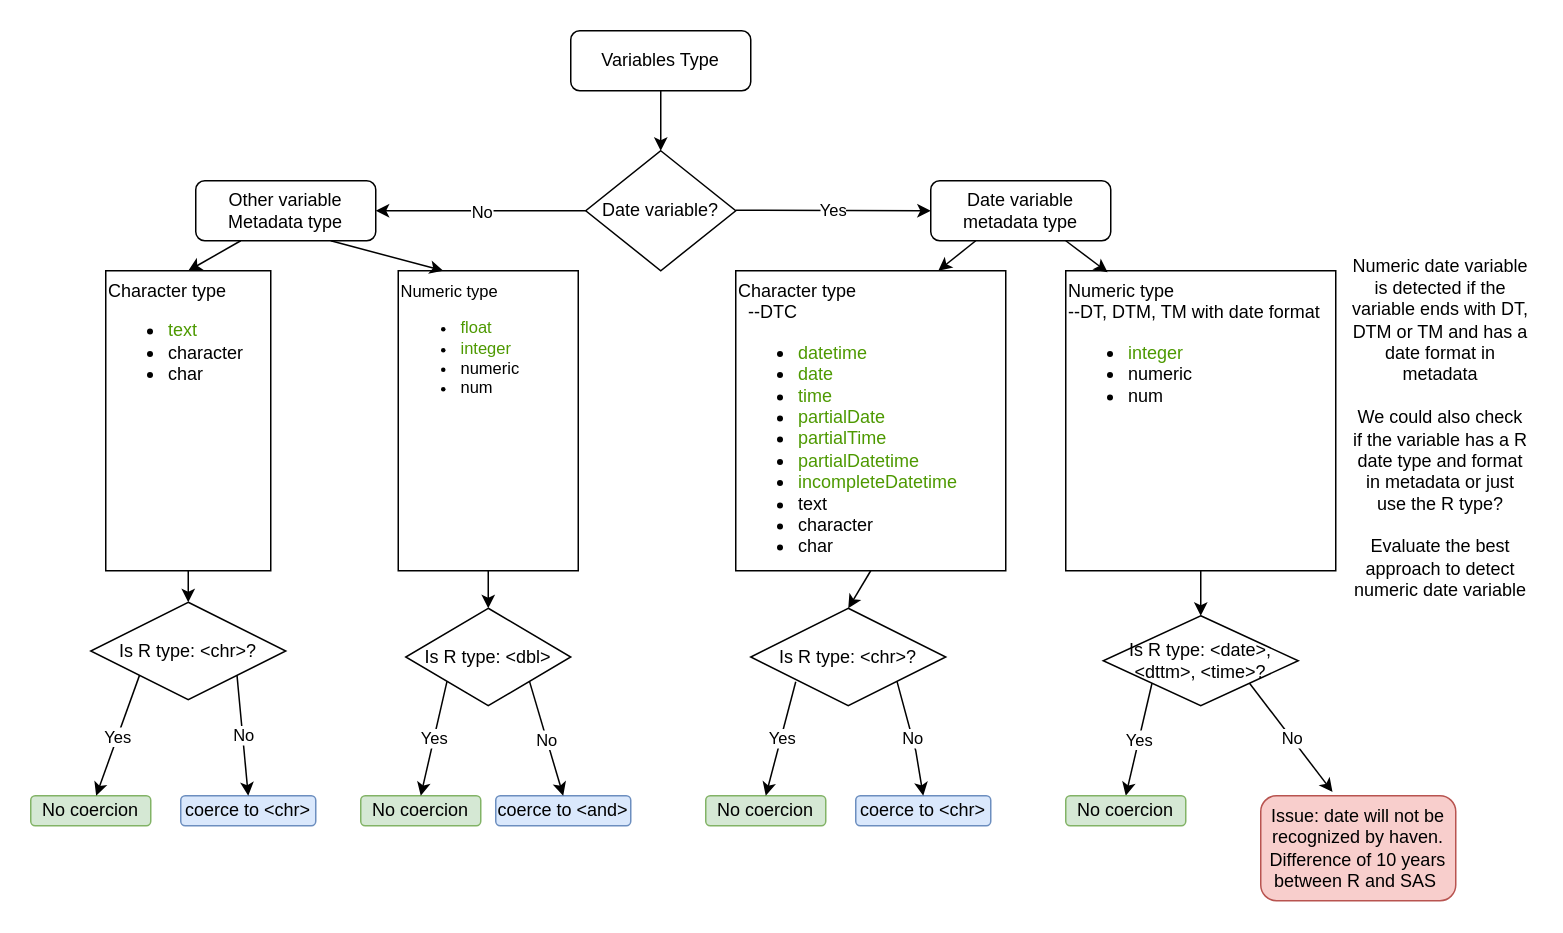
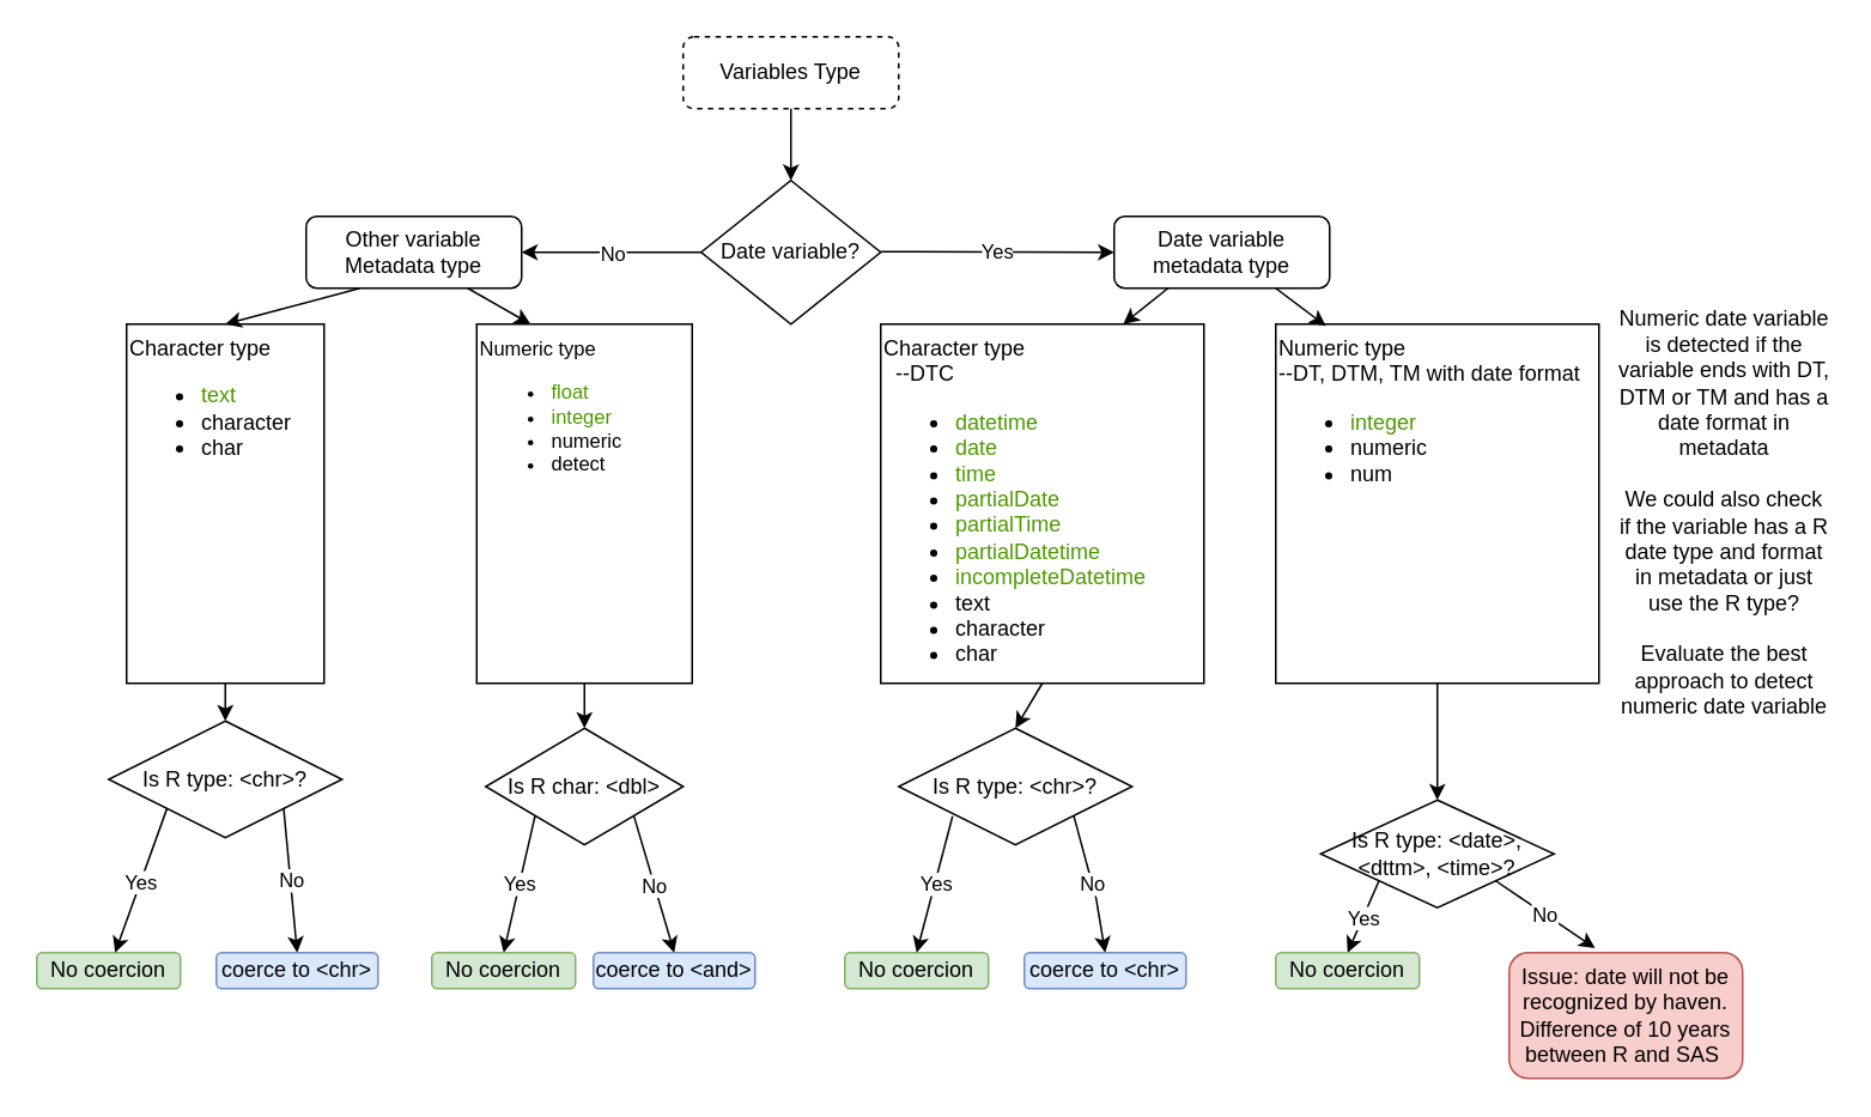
  <mxCell id="0" />
  <mxCell id="1" parent="0" />
- <mxCell id="2" value="Variables Type" style="rounded=1;whiteSpace=wrap;html=1;fontSize=12;glass=0;strokeWidth=1;shadow=0;" parent="1" vertex="1"><mxGeometry x="380" y="20" width="120" height="40" as="geometry" /></mxCell>
+ <mxCell id="2" value="Variables Type" style="rounded=1;whiteSpace=wrap;html=1;fontSize=12;glass=0;strokeWidth=1;shadow=0;dashed=1;" parent="1" vertex="1"><mxGeometry x="380" y="20" width="120" height="40" as="geometry" /></mxCell>
  <mxCell id="3" value="Date variable?" style="rhombus;whiteSpace=wrap;html=1;" vertex="1" parent="1"><mxGeometry x="390" y="100" width="100" height="80" as="geometry" /></mxCell>
- <mxCell id="4" value="Other variable Metadata type" style="rounded=1;whiteSpace=wrap;html=1;" vertex="1" parent="1"><mxGeometry x="130" y="120" width="120" height="40" as="geometry" /></mxCell>
+ <mxCell id="4" value="Other variable Metadata type" style="rounded=1;whiteSpace=wrap;html=1;" vertex="1" parent="1"><mxGeometry x="170" y="120" width="120" height="40" as="geometry" /></mxCell>
  <mxCell id="5" value="Date variable metadata type" style="rounded=1;whiteSpace=wrap;html=1;" vertex="1" parent="1"><mxGeometry x="620" y="120" width="120" height="40" as="geometry" /></mxCell>
  <mxCell id="6" value="Character type&lt;br&gt;&lt;ul&gt;&lt;li style=&quot;&quot;&gt;&lt;font color=&quot;#4d9900&quot;&gt;text&lt;/font&gt;&lt;/li&gt;&lt;li style=&quot;&quot;&gt;character&lt;/li&gt;&lt;li style=&quot;&quot;&gt;char&lt;/li&gt;&lt;/ul&gt;" style="shape=label;perimeter=rectanglePerimeter;whiteSpace=wrap;html=1;fixedSize=1;align=left;verticalAlign=top;" vertex="1" parent="1"><mxGeometry x="70" y="180" width="110" height="200" as="geometry" /></mxCell>
  <mxCell id="7" value="Numeric type&lt;br&gt;--DT, DTM, TM with date format&lt;br&gt;&lt;ul&gt;&lt;li&gt;&lt;font color=&quot;#4d9900&quot;&gt;integer&lt;/font&gt;&lt;/li&gt;&lt;li&gt;numeric&lt;/li&gt;&lt;li&gt;num&lt;/li&gt;&lt;/ul&gt;" style="shape=label;perimeter=rectanglePerimeter;whiteSpace=wrap;html=1;fixedSize=1;align=left;verticalAlign=top;" vertex="1" parent="1"><mxGeometry x="710" y="180" width="180" height="200" as="geometry" /></mxCell>
  <mxCell id="8" value="Character type&lt;br&gt;&amp;nbsp; --DTC&lt;br&gt;&lt;ul&gt;&lt;li&gt;&lt;font color=&quot;#4d9900&quot;&gt;datetime&lt;/font&gt;&lt;/li&gt;&lt;li&gt;&lt;font color=&quot;#4d9900&quot;&gt;date&lt;/font&gt;&lt;/li&gt;&lt;li&gt;&lt;font color=&quot;#4d9900&quot;&gt;time&lt;/font&gt;&lt;/li&gt;&lt;li&gt;&lt;font color=&quot;#4d9900&quot;&gt;partialDate&lt;/font&gt;&lt;/li&gt;&lt;li&gt;&lt;font color=&quot;#4d9900&quot;&gt;partialTime&lt;/font&gt;&lt;/li&gt;&lt;li&gt;&lt;font color=&quot;#4d9900&quot;&gt;partialDatetime&lt;/font&gt;&lt;/li&gt;&lt;li&gt;&lt;font color=&quot;#4d9900&quot;&gt;incompleteDatetime&lt;/font&gt;&lt;/li&gt;&lt;li&gt;text&lt;/li&gt;&lt;li&gt;character&lt;/li&gt;&lt;li&gt;char&lt;/li&gt;&lt;/ul&gt;" style="shape=label;perimeter=rectanglePerimeter;whiteSpace=wrap;html=1;fixedSize=1;verticalAlign=top;align=left;" vertex="1" parent="1"><mxGeometry x="490" y="180" width="180" height="200" as="geometry" /></mxCell>
- <mxCell id="9" value="&lt;font style=&quot;font-size: 11px;&quot;&gt;Numeric type&lt;br&gt;&lt;/font&gt;&lt;ul style=&quot;font-size: 11px;&quot;&gt;&lt;li style=&quot;&quot;&gt;&lt;font color=&quot;#4d9900&quot; style=&quot;font-size: 11px;&quot;&gt;float&lt;/font&gt;&lt;/li&gt;&lt;li style=&quot;&quot;&gt;&lt;font color=&quot;#4d9900&quot; style=&quot;font-size: 11px;&quot;&gt;integer&lt;/font&gt;&lt;/li&gt;&lt;li style=&quot;&quot;&gt;&lt;font style=&quot;font-size: 11px;&quot;&gt;numeric&lt;/font&gt;&lt;/li&gt;&lt;li style=&quot;&quot;&gt;&lt;font style=&quot;font-size: 11px;&quot;&gt;num&lt;/font&gt;&lt;/li&gt;&lt;/ul&gt;" style="shape=label;perimeter=rectanglePerimeter;whiteSpace=wrap;html=1;fixedSize=1;align=left;verticalAlign=top;" vertex="1" parent="1"><mxGeometry x="265" y="180" width="120" height="200" as="geometry" /></mxCell>
+ <mxCell id="9" value="&lt;font style=&quot;font-size: 11px;&quot;&gt;Numeric type&lt;br&gt;&lt;/font&gt;&lt;ul style=&quot;font-size: 11px;&quot;&gt;&lt;li style=&quot;&quot;&gt;&lt;font color=&quot;#4d9900&quot; style=&quot;font-size: 11px;&quot;&gt;float&lt;/font&gt;&lt;/li&gt;&lt;li style=&quot;&quot;&gt;&lt;font color=&quot;#4d9900&quot; style=&quot;font-size: 11px;&quot;&gt;integer&lt;/font&gt;&lt;/li&gt;&lt;li style=&quot;&quot;&gt;&lt;font style=&quot;font-size: 11px;&quot;&gt;numeric&lt;/font&gt;&lt;/li&gt;&lt;li style=&quot;&quot;&gt;&lt;font style=&quot;font-size: 11px;&quot;&gt;detect&lt;/font&gt;&lt;/li&gt;&lt;/ul&gt;" style="shape=label;perimeter=rectanglePerimeter;whiteSpace=wrap;html=1;fixedSize=1;align=left;verticalAlign=top;" vertex="1" parent="1"><mxGeometry x="265" y="180" width="120" height="200" as="geometry" /></mxCell>
  <mxCell id="10" value="" style="endArrow=classic;html=1;rounded=0;entryX=0;entryY=0.5;entryDx=0;entryDy=0;" edge="1" parent="1" target="5"><mxGeometry relative="1" as="geometry"><mxPoint x="490" y="139.66" as="sourcePoint" /><mxPoint x="590" y="139.66" as="targetPoint" /></mxGeometry></mxCell>
  <mxCell id="11" value="Yes" style="edgeLabel;resizable=0;html=1;align=center;verticalAlign=middle;" connectable="0" vertex="1" parent="10"><mxGeometry relative="1" as="geometry" /></mxCell>
  <mxCell id="12" value="" style="endArrow=classic;html=1;rounded=0;entryX=1;entryY=0.5;entryDx=0;entryDy=0;" edge="1" parent="1" source="3" target="4"><mxGeometry relative="1" as="geometry"><mxPoint x="380" y="200" as="sourcePoint" /><mxPoint x="520" y="250" as="targetPoint" /></mxGeometry></mxCell>
  <mxCell id="13" value="No" style="edgeLabel;resizable=0;html=1;align=center;verticalAlign=middle;" connectable="0" vertex="1" parent="12"><mxGeometry relative="1" as="geometry" /></mxCell>
  <mxCell id="14" value="" style="endArrow=classic;html=1;rounded=0;entryX=0.5;entryY=0;entryDx=0;entryDy=0;exitX=0.5;exitY=1;exitDx=0;exitDy=0;" edge="1" parent="1" source="2" target="3"><mxGeometry width="50" height="50" relative="1" as="geometry"><mxPoint x="440" y="80" as="sourcePoint" /><mxPoint x="490" y="220" as="targetPoint" /></mxGeometry></mxCell>
  <mxCell id="15" value="" style="endArrow=classic;html=1;rounded=0;exitX=0.25;exitY=1;exitDx=0;exitDy=0;entryX=0.5;entryY=0;entryDx=0;entryDy=0;" edge="1" parent="1" source="4" target="6"><mxGeometry width="50" height="50" relative="1" as="geometry"><mxPoint x="420" y="230" as="sourcePoint" /><mxPoint x="470" y="180" as="targetPoint" /></mxGeometry></mxCell>
  <mxCell id="16" value="" style="endArrow=classic;html=1;rounded=0;exitX=0.75;exitY=1;exitDx=0;exitDy=0;entryX=0.25;entryY=0;entryDx=0;entryDy=0;" edge="1" parent="1" source="4" target="9"><mxGeometry width="50" height="50" relative="1" as="geometry"><mxPoint x="420" y="230" as="sourcePoint" /><mxPoint x="470" y="180" as="targetPoint" /></mxGeometry></mxCell>
  <mxCell id="17" value="" style="endArrow=classic;html=1;rounded=0;exitX=0.25;exitY=1;exitDx=0;exitDy=0;entryX=0.75;entryY=0;entryDx=0;entryDy=0;" edge="1" parent="1" source="5" target="8"><mxGeometry width="50" height="50" relative="1" as="geometry"><mxPoint x="420" y="230" as="sourcePoint" /><mxPoint x="470" y="180" as="targetPoint" /></mxGeometry></mxCell>
  <mxCell id="18" value="" style="endArrow=classic;html=1;rounded=0;exitX=0.75;exitY=1;exitDx=0;exitDy=0;entryX=0.155;entryY=0.005;entryDx=0;entryDy=0;entryPerimeter=0;" edge="1" parent="1" source="5" target="7"><mxGeometry width="50" height="50" relative="1" as="geometry"><mxPoint x="420" y="230" as="sourcePoint" /><mxPoint x="470" y="180" as="targetPoint" /></mxGeometry></mxCell>
- <mxCell id="19" value="Is R type: &amp;lt;dbl&amp;gt;" style="rhombus;whiteSpace=wrap;html=1;" vertex="1" parent="1"><mxGeometry x="270" y="405" width="110" height="65" as="geometry" /></mxCell>
+ <mxCell id="19" value="Is R char: &amp;lt;dbl&amp;gt;" style="rhombus;whiteSpace=wrap;html=1;" vertex="1" parent="1"><mxGeometry x="270" y="405" width="110" height="65" as="geometry" /></mxCell>
  <mxCell id="20" value="Is R type: &amp;lt;chr&amp;gt;?" style="rhombus;whiteSpace=wrap;html=1;" vertex="1" parent="1"><mxGeometry x="60" y="401" width="130" height="65" as="geometry" /></mxCell>
- <mxCell id="21" value="Is R type: &amp;lt;date&amp;gt;, &amp;lt;dttm&amp;gt;, &amp;lt;time&amp;gt;?" style="rhombus;whiteSpace=wrap;html=1;" vertex="1" parent="1"><mxGeometry x="735" y="410" width="130" height="60" as="geometry" /></mxCell>
+ <mxCell id="21" value="Is R type: &amp;lt;date&amp;gt;, &amp;lt;dttm&amp;gt;, &amp;lt;time&amp;gt;?" style="rhombus;whiteSpace=wrap;html=1;" vertex="1" parent="1"><mxGeometry x="735" y="445" width="130" height="60" as="geometry" /></mxCell>
  <mxCell id="22" value="No coercion" style="rounded=1;whiteSpace=wrap;html=1;fillColor=#d5e8d4;strokeColor=#82b366;" vertex="1" parent="1"><mxGeometry x="20" y="530" width="80" height="20" as="geometry" /></mxCell>
  <mxCell id="23" value="coerce to &amp;lt;chr&amp;gt;" style="rounded=1;whiteSpace=wrap;html=1;fillColor=#dae8fc;strokeColor=#6c8ebf;" vertex="1" parent="1"><mxGeometry x="120" y="530" width="90" height="20" as="geometry" /></mxCell>
  <mxCell id="24" value="No coercion" style="rounded=1;whiteSpace=wrap;html=1;fillColor=#d5e8d4;strokeColor=#82b366;" vertex="1" parent="1"><mxGeometry x="240" y="530" width="80" height="20" as="geometry" /></mxCell>
  <mxCell id="25" value="coerce to &amp;lt;and&amp;gt;" style="rounded=1;whiteSpace=wrap;html=1;fillColor=#dae8fc;strokeColor=#6c8ebf;" vertex="1" parent="1"><mxGeometry x="330" y="530" width="90" height="20" as="geometry" /></mxCell>
  <mxCell id="26" value="Is R type: &amp;lt;chr&amp;gt;?" style="rhombus;whiteSpace=wrap;html=1;" vertex="1" parent="1"><mxGeometry x="500" y="405" width="130" height="65" as="geometry" /></mxCell>
  <mxCell id="27" value="No coercion" style="rounded=1;whiteSpace=wrap;html=1;fillColor=#d5e8d4;strokeColor=#82b366;" vertex="1" parent="1"><mxGeometry x="470" y="530" width="80" height="20" as="geometry" /></mxCell>
  <mxCell id="28" value="coerce to &amp;lt;chr&amp;gt;" style="rounded=1;whiteSpace=wrap;html=1;fillColor=#dae8fc;strokeColor=#6c8ebf;" vertex="1" parent="1"><mxGeometry x="570" y="530" width="90" height="20" as="geometry" /></mxCell>
  <mxCell id="29" value="" style="endArrow=classic;html=1;rounded=0;exitX=0;exitY=1;exitDx=0;exitDy=0;" edge="1" parent="1" source="20" target="22"><mxGeometry relative="1" as="geometry"><mxPoint x="400" y="500" as="sourcePoint" /><mxPoint x="500" y="500" as="targetPoint" /></mxGeometry></mxCell>
  <mxCell id="30" value="Yes" style="edgeLabel;resizable=0;html=1;align=center;verticalAlign=middle;" connectable="0" vertex="1" parent="29"><mxGeometry relative="1" as="geometry" /></mxCell>
  <mxCell id="31" value="" style="endArrow=classic;html=1;rounded=0;entryX=0.5;entryY=0;entryDx=0;entryDy=0;exitX=0;exitY=1;exitDx=0;exitDy=0;" edge="1" parent="1" source="19" target="24"><mxGeometry relative="1" as="geometry"><mxPoint x="300" y="500" as="sourcePoint" /><mxPoint x="260" y="540" as="targetPoint" /></mxGeometry></mxCell>
  <mxCell id="32" value="Yes" style="edgeLabel;resizable=0;html=1;align=center;verticalAlign=middle;" connectable="0" vertex="1" parent="31"><mxGeometry relative="1" as="geometry" /></mxCell>
  <mxCell id="33" value="" style="endArrow=classic;html=1;rounded=0;entryX=0.5;entryY=0;entryDx=0;entryDy=0;" edge="1" parent="1" target="27"><mxGeometry relative="1" as="geometry"><mxPoint x="530" y="454" as="sourcePoint" /><mxPoint x="532" y="530" as="targetPoint" /></mxGeometry></mxCell>
  <mxCell id="34" value="Yes" style="edgeLabel;resizable=0;html=1;align=center;verticalAlign=middle;" connectable="0" vertex="1" parent="33"><mxGeometry relative="1" as="geometry" /></mxCell>
  <mxCell id="35" value="" style="endArrow=classic;html=1;rounded=0;exitX=0;exitY=1;exitDx=0;exitDy=0;entryX=0.5;entryY=0;entryDx=0;entryDy=0;" edge="1" parent="1" source="21" target="37"><mxGeometry relative="1" as="geometry"><mxPoint x="770" y="470" as="sourcePoint" /><mxPoint x="760" y="540" as="targetPoint" /></mxGeometry></mxCell>
  <mxCell id="36" value="Yes" style="edgeLabel;resizable=0;html=1;align=center;verticalAlign=middle;" connectable="0" vertex="1" parent="35"><mxGeometry relative="1" as="geometry" /></mxCell>
  <mxCell id="37" value="No coercion" style="rounded=1;whiteSpace=wrap;html=1;fillColor=#d5e8d4;strokeColor=#82b366;" vertex="1" parent="1"><mxGeometry x="710" y="530" width="80" height="20" as="geometry" /></mxCell>
  <mxCell id="38" value="" style="endArrow=classic;html=1;rounded=0;exitX=1;exitY=1;exitDx=0;exitDy=0;entryX=0.5;entryY=0;entryDx=0;entryDy=0;" edge="1" parent="1" source="19" target="25"><mxGeometry relative="1" as="geometry"><mxPoint x="400" y="490" as="sourcePoint" /><mxPoint x="500" y="490" as="targetPoint" /></mxGeometry></mxCell>
  <mxCell id="39" value="No" style="edgeLabel;resizable=0;html=1;align=center;verticalAlign=middle;" connectable="0" vertex="1" parent="38"><mxGeometry relative="1" as="geometry" /></mxCell>
  <mxCell id="40" value="" style="endArrow=classic;html=1;rounded=0;entryX=0.5;entryY=0;entryDx=0;entryDy=0;exitX=1;exitY=1;exitDx=0;exitDy=0;" edge="1" parent="1" source="20" target="23"><mxGeometry relative="1" as="geometry"><mxPoint x="150" y="450" as="sourcePoint" /><mxPoint x="250" y="450" as="targetPoint" /></mxGeometry></mxCell>
  <mxCell id="41" value="No" style="edgeLabel;resizable=0;html=1;align=center;verticalAlign=middle;" connectable="0" vertex="1" parent="40"><mxGeometry relative="1" as="geometry" /></mxCell>
  <mxCell id="42" value="" style="endArrow=classic;html=1;rounded=0;exitX=0.5;exitY=1;exitDx=0;exitDy=0;" edge="1" parent="1" source="6" target="20"><mxGeometry width="50" height="50" relative="1" as="geometry"><mxPoint x="420" y="510" as="sourcePoint" /><mxPoint x="470" y="460" as="targetPoint" /></mxGeometry></mxCell>
  <mxCell id="43" value="" style="endArrow=classic;html=1;rounded=0;exitX=0.5;exitY=1;exitDx=0;exitDy=0;entryX=0.5;entryY=0;entryDx=0;entryDy=0;" edge="1" parent="1" source="9" target="19"><mxGeometry width="50" height="50" relative="1" as="geometry"><mxPoint x="420" y="510" as="sourcePoint" /><mxPoint x="470" y="460" as="targetPoint" /></mxGeometry></mxCell>
  <mxCell id="44" value="" style="endArrow=classic;html=1;rounded=0;exitX=0.5;exitY=1;exitDx=0;exitDy=0;entryX=0.5;entryY=0;entryDx=0;entryDy=0;" edge="1" parent="1" source="8" target="26"><mxGeometry width="50" height="50" relative="1" as="geometry"><mxPoint x="420" y="310" as="sourcePoint" /><mxPoint x="470" y="260" as="targetPoint" /></mxGeometry></mxCell>
  <mxCell id="45" value="" style="endArrow=classic;html=1;rounded=0;exitX=1;exitY=1;exitDx=0;exitDy=0;entryX=0.5;entryY=0;entryDx=0;entryDy=0;" edge="1" parent="1" source="26" target="28"><mxGeometry relative="1" as="geometry"><mxPoint x="610" y="470" as="sourcePoint" /><mxPoint x="710" y="470" as="targetPoint" /><Array as="points"><mxPoint x="610" y="500" /></Array></mxGeometry></mxCell>
  <mxCell id="46" value="No" style="edgeLabel;resizable=0;html=1;align=center;verticalAlign=middle;" connectable="0" vertex="1" parent="45"><mxGeometry relative="1" as="geometry" /></mxCell>
  <mxCell id="47" value="" style="endArrow=classic;html=1;rounded=0;exitX=0.5;exitY=1;exitDx=0;exitDy=0;entryX=0.5;entryY=0;entryDx=0;entryDy=0;" edge="1" parent="1" source="7" target="21"><mxGeometry width="50" height="50" relative="1" as="geometry"><mxPoint x="420" y="310" as="sourcePoint" /><mxPoint x="470" y="260" as="targetPoint" /></mxGeometry></mxCell>
  <mxCell id="48" value="Issue: date will not be recognized by haven. Difference of 10 years between R and SAS&amp;nbsp;" style="rounded=1;whiteSpace=wrap;html=1;fillColor=#f8cecc;strokeColor=#b85450;" vertex="1" parent="1"><mxGeometry x="840" y="530" width="130" height="70" as="geometry" /></mxCell>
  <mxCell id="49" value="" style="endArrow=classic;html=1;rounded=0;exitX=1;exitY=1;exitDx=0;exitDy=0;entryX=0.368;entryY=-0.036;entryDx=0;entryDy=0;entryPerimeter=0;" edge="1" parent="1" source="21" target="48"><mxGeometry relative="1" as="geometry"><mxPoint x="400" y="370" as="sourcePoint" /><mxPoint x="500" y="370" as="targetPoint" /></mxGeometry></mxCell>
  <mxCell id="50" value="No" style="edgeLabel;resizable=0;html=1;align=center;verticalAlign=middle;" connectable="0" vertex="1" parent="49"><mxGeometry relative="1" as="geometry" /></mxCell>
  <mxCell id="51" value="Numeric date variable is detected if the variable ends with DT, DTM or TM and has a date format in metadata&lt;br&gt;&lt;br&gt;We could also check if the variable has a R date type and format in metadata or just use the R type?&lt;br&gt;&lt;br&gt;Evaluate the best approach to detect numeric date variable" style="text;html=1;strokeColor=none;fillColor=none;align=center;verticalAlign=middle;whiteSpace=wrap;rounded=0;" vertex="1" parent="1"><mxGeometry x="900" y="165" width="120" height="240" as="geometry" /></mxCell>
